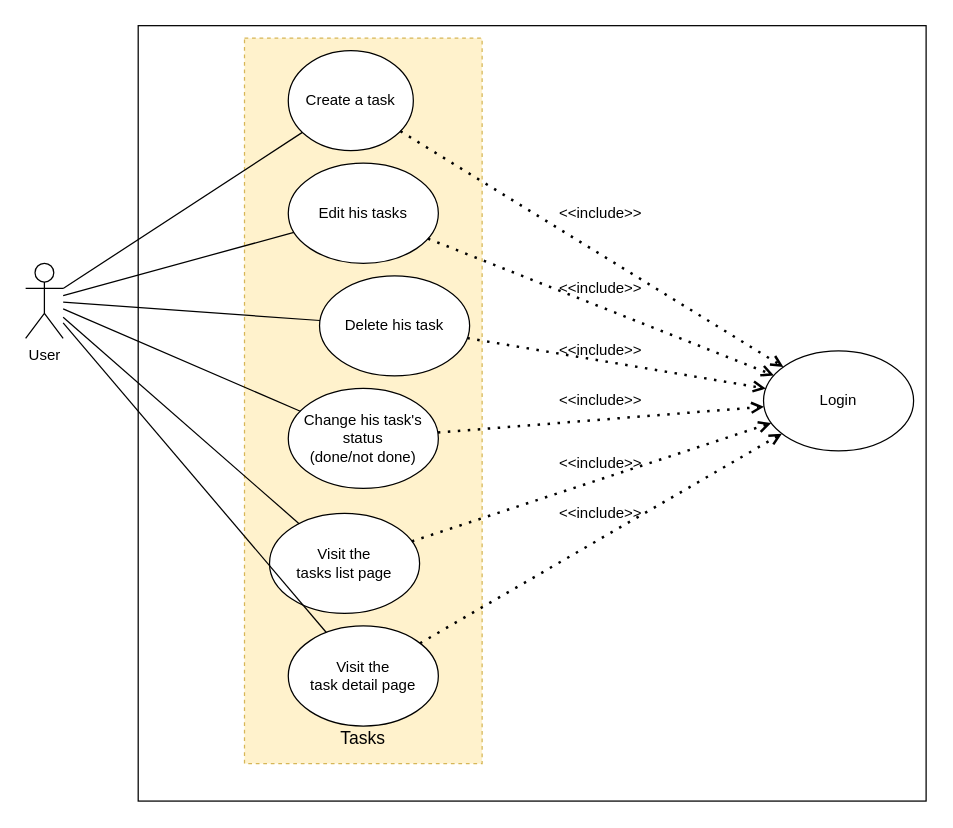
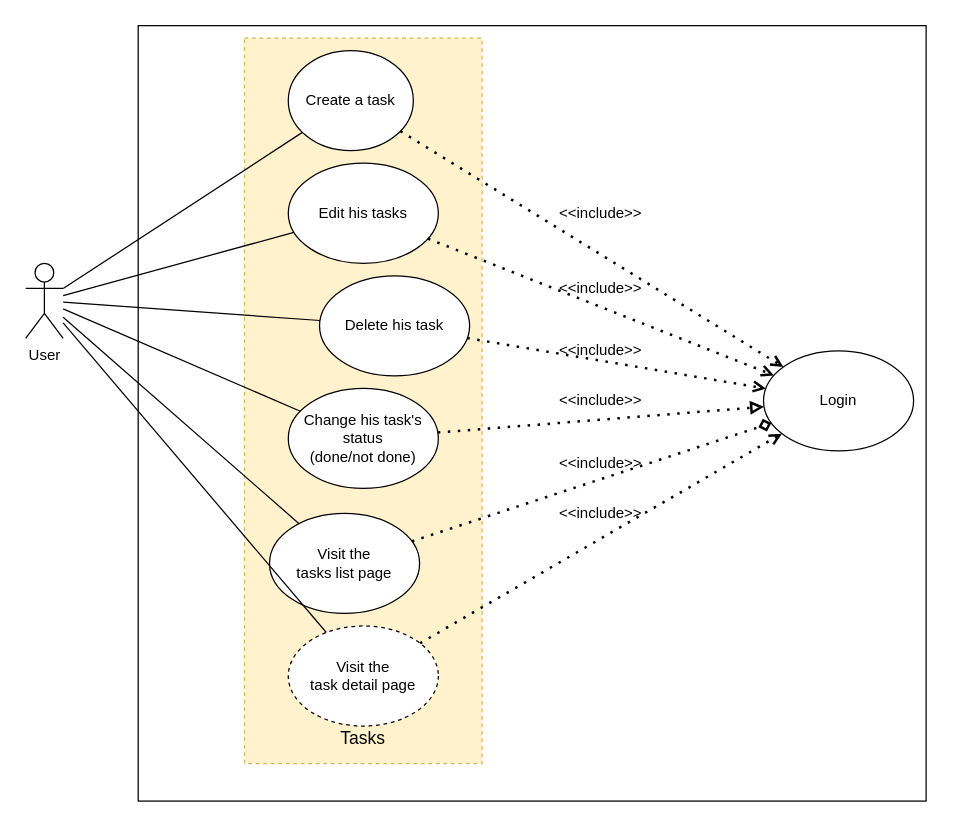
  <mxCell id="0" />
  <mxCell id="1" parent="0" />
  <mxCell id="2" value="" style="rounded=0;whiteSpace=wrap;html=1;" parent="1" vertex="1"><mxGeometry x="110" y="20" width="630" height="620" as="geometry" /></mxCell>
  <mxCell id="3" value="" style="rounded=0;whiteSpace=wrap;html=1;dashed=1;fillColor=#fff2cc;strokeColor=#d6b656;" parent="1" vertex="1"><mxGeometry x="195" y="30" width="190" height="580" as="geometry" /></mxCell>
  <mxCell id="4" value="User" style="shape=umlActor;verticalLabelPosition=bottom;verticalAlign=top;html=1;outlineConnect=0;" parent="1" vertex="1"><mxGeometry x="20" y="210" width="30" height="60" as="geometry" /></mxCell>
  <mxCell id="5" value="Create a task" style="ellipse;whiteSpace=wrap;html=1;" parent="1" vertex="1"><mxGeometry x="230" y="40" width="100" height="80" as="geometry" /></mxCell>
  <mxCell id="6" value="Edit his tasks" style="ellipse;whiteSpace=wrap;html=1;" parent="1" vertex="1"><mxGeometry x="230" y="130" width="120" height="80" as="geometry" /></mxCell>
  <mxCell id="7" value="Delete his task" style="ellipse;whiteSpace=wrap;html=1;" parent="1" vertex="1"><mxGeometry x="255" y="220" width="120" height="80" as="geometry" /></mxCell>
  <mxCell id="8" value="Change his task's status &lt;br&gt;(done/not done)" style="ellipse;whiteSpace=wrap;html=1;" parent="1" vertex="1"><mxGeometry x="230" y="310" width="120" height="80" as="geometry" /></mxCell>
  <mxCell id="9" value="" style="endArrow=none;html=1;" parent="1" source="4" target="5" edge="1"><mxGeometry width="50" height="50" relative="1" as="geometry"><mxPoint x="20" y="270.588" as="sourcePoint" /><mxPoint x="216.308" y="147.415" as="targetPoint" /></mxGeometry></mxCell>
  <mxCell id="10" value="" style="endArrow=none;html=1;" parent="1" source="4" target="6" edge="1"><mxGeometry width="50" height="50" relative="1" as="geometry"><mxPoint x="33" y="226" as="sourcePoint" /><mxPoint x="255.01" y="126.465" as="targetPoint" /></mxGeometry></mxCell>
  <mxCell id="11" value="" style="endArrow=none;html=1;" parent="1" source="4" target="7" edge="1"><mxGeometry width="50" height="50" relative="1" as="geometry"><mxPoint x="70" y="251.176" as="sourcePoint" /><mxPoint x="265.01" y="136.465" as="targetPoint" /></mxGeometry></mxCell>
  <mxCell id="12" value="" style="endArrow=none;html=1;" parent="1" source="4" target="8" edge="1"><mxGeometry width="50" height="50" relative="1" as="geometry"><mxPoint x="80" y="261.176" as="sourcePoint" /><mxPoint x="275.01" y="146.465" as="targetPoint" /></mxGeometry></mxCell>
  <mxCell id="13" value="Tasks" style="text;html=1;strokeColor=none;fillColor=none;align=center;verticalAlign=middle;whiteSpace=wrap;rounded=0;dashed=1;fontSize=14;" parent="1" vertex="1"><mxGeometry x="270" y="580" width="40" height="20" as="geometry" /></mxCell>
  <mxCell id="14" value="Login" style="ellipse;whiteSpace=wrap;html=1;" parent="1" vertex="1"><mxGeometry x="610" y="280" width="120" height="80" as="geometry" /></mxCell>
- <mxCell id="15" value="" style="endArrow=open;dashed=1;html=1;dashPattern=1 3;strokeWidth=2;startArrow=none;startFill=0;endFill=0;" parent="1" source="8" target="14" edge="1"><mxGeometry width="50" height="50" relative="1" as="geometry"><mxPoint x="356.151" y="524.439" as="sourcePoint" /><mxPoint x="570.845" y="405.558" as="targetPoint" /></mxGeometry></mxCell>
+ <mxCell id="15" value="" style="endArrow=block;dashed=1;html=1;dashPattern=1 3;strokeWidth=2;startArrow=none;startFill=0;endFill=0;" parent="1" source="8" target="14" edge="1"><mxGeometry width="50" height="50" relative="1" as="geometry"><mxPoint x="356.151" y="524.439" as="sourcePoint" /><mxPoint x="570.845" y="405.558" as="targetPoint" /></mxGeometry></mxCell>
  <mxCell id="16" value="" style="endArrow=open;dashed=1;html=1;dashPattern=1 3;strokeWidth=2;startArrow=none;startFill=0;endFill=0;" parent="1" source="7" target="14" edge="1"><mxGeometry width="50" height="50" relative="1" as="geometry"><mxPoint x="366.151" y="534.439" as="sourcePoint" /><mxPoint x="580.845" y="415.558" as="targetPoint" /></mxGeometry></mxCell>
  <mxCell id="17" value="" style="endArrow=open;dashed=1;html=1;dashPattern=1 3;strokeWidth=2;startArrow=none;startFill=0;endFill=0;" parent="1" source="6" target="14" edge="1"><mxGeometry width="50" height="50" relative="1" as="geometry"><mxPoint x="376.151" y="544.439" as="sourcePoint" /><mxPoint x="590.845" y="425.558" as="targetPoint" /></mxGeometry></mxCell>
  <mxCell id="18" value="" style="endArrow=open;dashed=1;html=1;dashPattern=1 3;strokeWidth=2;startArrow=none;startFill=0;endFill=0;" parent="1" source="5" target="14" edge="1"><mxGeometry width="50" height="50" relative="1" as="geometry"><mxPoint x="386.151" y="554.439" as="sourcePoint" /><mxPoint x="600.845" y="435.558" as="targetPoint" /></mxGeometry></mxCell>
  <mxCell id="19" value="&amp;lt;&amp;lt;include&amp;gt;&amp;gt;" style="text;html=1;strokeColor=none;fillColor=none;align=center;verticalAlign=middle;whiteSpace=wrap;rounded=0;" parent="1" vertex="1"><mxGeometry x="460" y="160" width="40" height="20" as="geometry" /></mxCell>
  <mxCell id="20" value="&amp;lt;&amp;lt;include&amp;gt;&amp;gt;" style="text;html=1;strokeColor=none;fillColor=none;align=center;verticalAlign=middle;whiteSpace=wrap;rounded=0;" parent="1" vertex="1"><mxGeometry x="460" y="220" width="40" height="20" as="geometry" /></mxCell>
  <mxCell id="21" value="&amp;lt;&amp;lt;include&amp;gt;&amp;gt;" style="text;html=1;strokeColor=none;fillColor=none;align=center;verticalAlign=middle;whiteSpace=wrap;rounded=0;" parent="1" vertex="1"><mxGeometry x="460" y="270" width="40" height="20" as="geometry" /></mxCell>
  <mxCell id="22" value="&amp;lt;&amp;lt;include&amp;gt;&amp;gt;" style="text;html=1;strokeColor=none;fillColor=none;align=center;verticalAlign=middle;whiteSpace=wrap;rounded=0;" parent="1" vertex="1"><mxGeometry x="460" y="310" width="40" height="20" as="geometry" /></mxCell>
  <mxCell id="23" value="&amp;lt;&amp;lt;include&amp;gt;&amp;gt;" style="text;html=1;strokeColor=none;fillColor=none;align=center;verticalAlign=middle;whiteSpace=wrap;rounded=0;" parent="1" vertex="1"><mxGeometry x="460" y="360" width="40" height="20" as="geometry" /></mxCell>
  <mxCell id="24" value="&amp;lt;&amp;lt;include&amp;gt;&amp;gt;" style="text;html=1;strokeColor=none;fillColor=none;align=center;verticalAlign=middle;whiteSpace=wrap;rounded=0;" parent="1" vertex="1"><mxGeometry x="460" y="400" width="40" height="20" as="geometry" /></mxCell>
  <mxCell id="25" value="Visit the &lt;br&gt;tasks list page" style="ellipse;whiteSpace=wrap;html=1;" parent="1" vertex="1"><mxGeometry x="215" y="410" width="120" height="80" as="geometry" /></mxCell>
- <mxCell id="26" value="Visit the &lt;br&gt;task detail page" style="ellipse;whiteSpace=wrap;html=1;" parent="1" vertex="1"><mxGeometry x="230" y="500" width="120" height="80" as="geometry" /></mxCell>
- <mxCell id="27" value="" style="endArrow=open;dashed=1;html=1;dashPattern=1 3;strokeWidth=2;startArrow=none;startFill=0;endFill=0;" parent="1" source="25" target="14" edge="1"><mxGeometry width="50" height="50" relative="1" as="geometry"><mxPoint x="356.248" y="373.923" as="sourcePoint" /><mxPoint x="603.82" y="435.955" as="targetPoint" /></mxGeometry></mxCell>
+ <mxCell id="26" value="Visit the &lt;br&gt;task detail page" style="ellipse;whiteSpace=wrap;html=1;dashed=1;" parent="1" vertex="1"><mxGeometry x="230" y="500" width="120" height="80" as="geometry" /></mxCell>
+ <mxCell id="27" value="" style="endArrow=diamond;dashed=1;html=1;dashPattern=1 3;strokeWidth=2;startArrow=none;startFill=0;endFill=0;" parent="1" source="25" target="14" edge="1"><mxGeometry width="50" height="50" relative="1" as="geometry"><mxPoint x="356.248" y="373.923" as="sourcePoint" /><mxPoint x="603.82" y="435.955" as="targetPoint" /></mxGeometry></mxCell>
  <mxCell id="28" value="" style="endArrow=open;dashed=1;html=1;dashPattern=1 3;strokeWidth=2;startArrow=none;startFill=0;endFill=0;" parent="1" source="26" target="14" edge="1"><mxGeometry width="50" height="50" relative="1" as="geometry"><mxPoint x="359.988" y="445.8" as="sourcePoint" /><mxPoint x="600.013" y="449.167" as="targetPoint" /></mxGeometry></mxCell>
  <mxCell id="29" value="" style="endArrow=none;html=1;" parent="1" source="4" target="25" edge="1"><mxGeometry width="50" height="50" relative="1" as="geometry"><mxPoint x="60" y="256.471" as="sourcePoint" /><mxPoint x="249.626" y="338.27" as="targetPoint" /></mxGeometry></mxCell>
  <mxCell id="30" value="" style="endArrow=none;html=1;" parent="1" source="4" target="26" edge="1"><mxGeometry width="50" height="50" relative="1" as="geometry"><mxPoint x="60" y="262.353" as="sourcePoint" /><mxPoint x="262.248" y="428.91" as="targetPoint" /></mxGeometry></mxCell>
